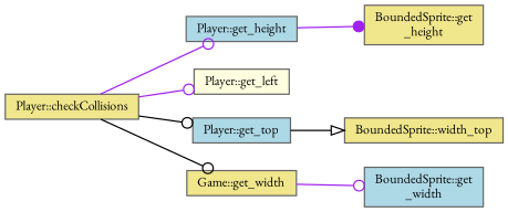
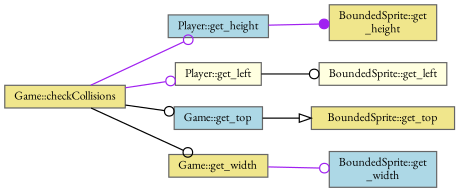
  digraph {
    fontname="EB Garamond"
    rankdir=LR
    node [color=grey40 fillcolor=khaki fontname="EB Garamond" fontsize=10 shape=box style=filled]
    edge [arrowhead=odot color=purple fontname="EB Garamond" fontsize=10 labelfontname=Helvetica labelfontsize=10 style=solid]
-   n1 [color=gray40 fontcolor=black height=0.2 label="Player::checkCollisions" width=0.4]
+   n1 [color=gray40 fontcolor=black height=0.2 label="Game::checkCollisions" width=0.4]
    n2 [fillcolor=lightblue height=0.2 label="Player::get_height" width=0.4]
    n3 [fillcolor=lightyellow height=0.2 label="Player::get_left" width=0.4]
-   n4 [fillcolor=lightblue height=0.2 label="Player::get_top" width=0.4]
+   n4 [fillcolor=lightblue height=0.2 label="Game::get_top" width=0.4]
    n5 [height=0.2 label="Game::get_width" width=0.4]
    n6 [height=0.2 label="BoundedSprite::get\l_height" width=0.4]
-   n8 [height=0.2 label="BoundedSprite::width_top" width=0.4]
+   n7 [fillcolor=lightyellow height=0.2 label="BoundedSprite::get_left" width=0.4]
+   n8 [height=0.2 label="BoundedSprite::get_top" width=0.4]
    n9 [fillcolor=lightblue height=0.2 label="BoundedSprite::get\l_width" width=0.4]
    n1 -> n2
    n1 -> n3
    n1 -> n4 [color=black]
    n1 -> n5 [color=black]
    n2 -> n6 [arrowhead=dot]
+   n3 -> n7 [color=black]
    n4 -> n8 [arrowhead=onormal color=black]
    n5 -> n9
  }
